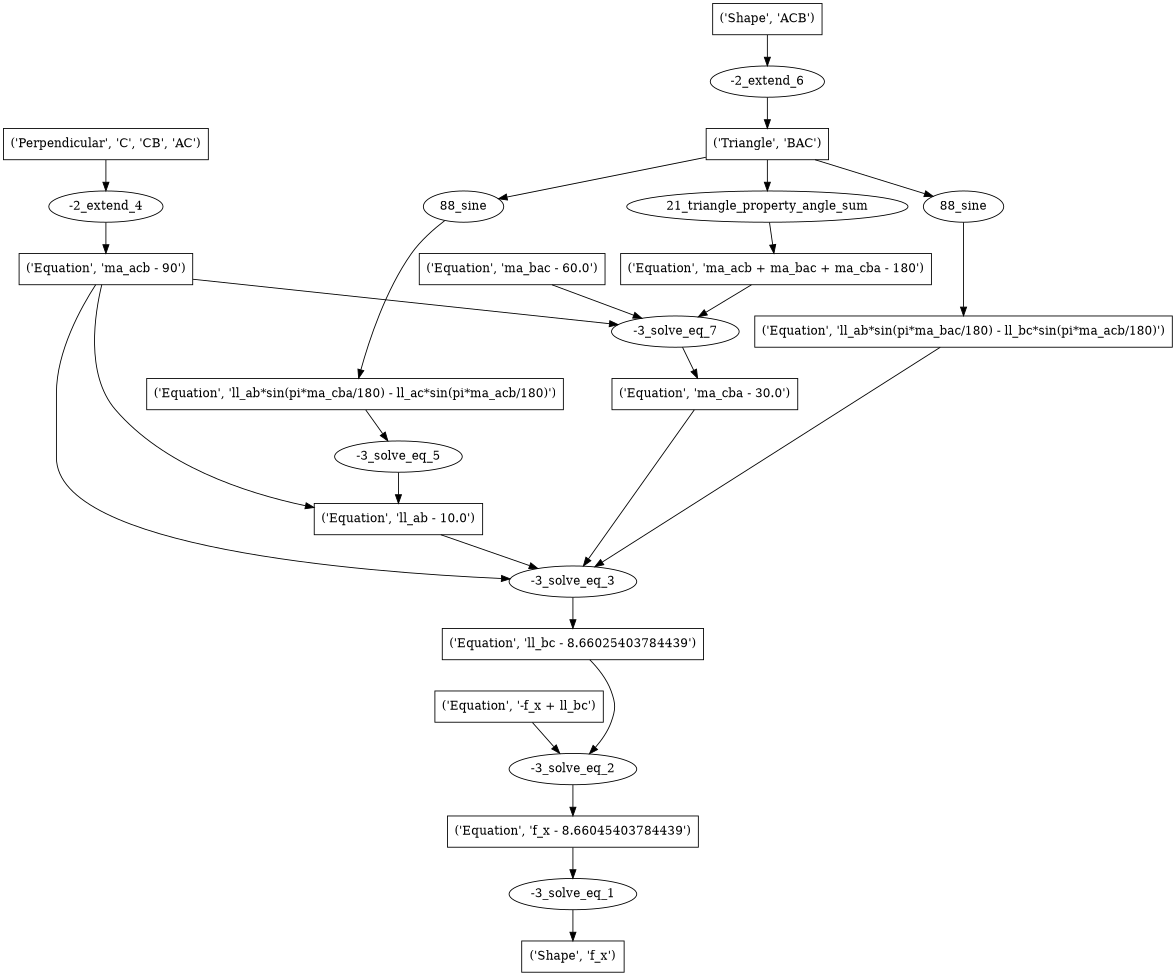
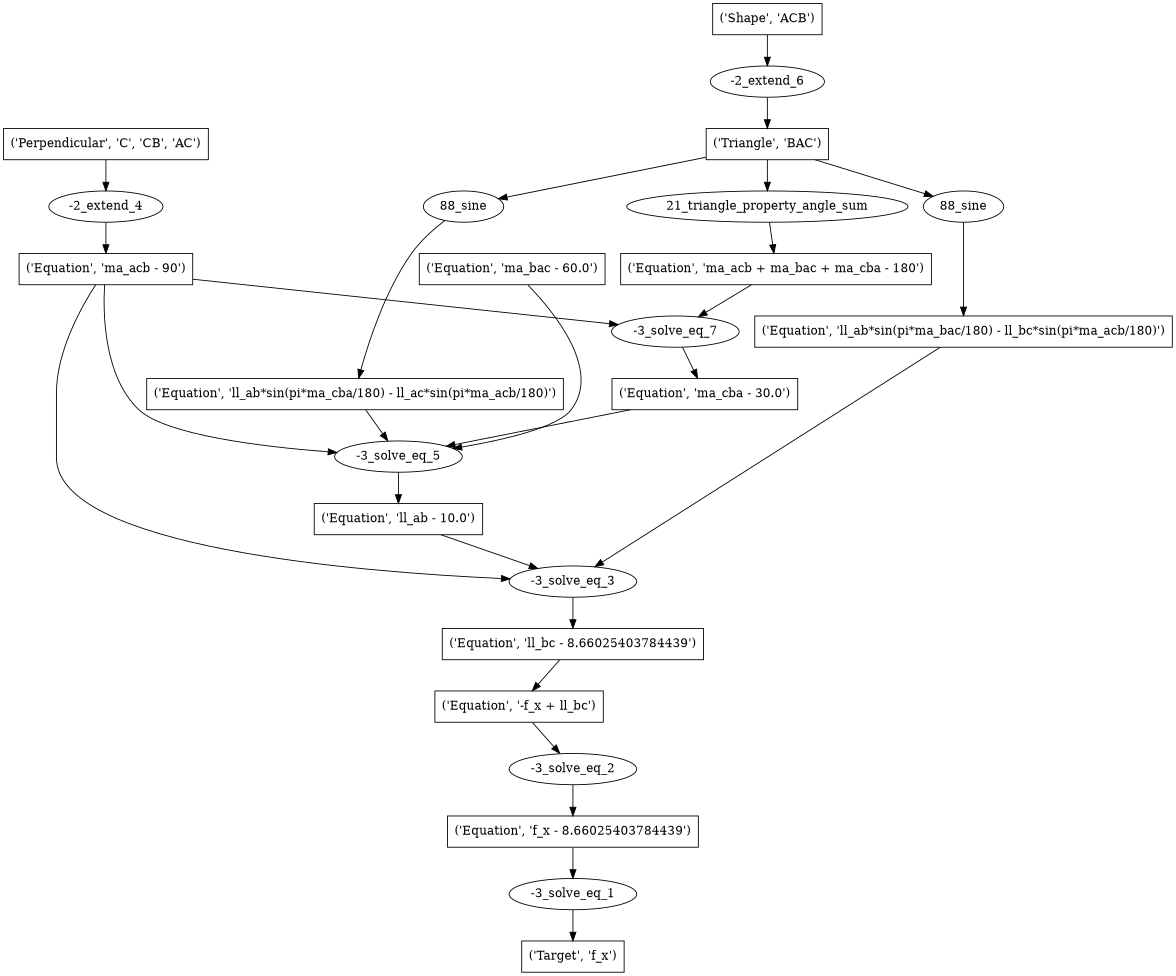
  digraph {
    node [shape=box]
-   n1 [label="('Shape', 'f_x')"]
+   n1 [label="('Target', 'f_x')"]
    n2 [label="-3_solve_eq_1" shape=""]
-   n3 [label="('Equation', 'f_x - 8.66045403784439')"]
+   n3 [label="('Equation', 'f_x - 8.66025403784439')"]
    n4 [label="-3_solve_eq_2" shape=""]
    n5 [label="('Equation', '-f_x + ll_bc')"]
    n6 [label="('Equation', 'll_bc - 8.66025403784439')"]
    n7 [label="-3_solve_eq_3" shape=""]
    n8 [label="('Equation', 'ma_bac - 60.0')"]
    n9 [label="-3_solve_eq_7" shape=""]
    n10 [label="('Equation', 'ma_cba - 30.0')"]
    n11 [label="('Equation', 'ma_acb - 90')"]
    n12 [label="-3_solve_eq_5" shape=""]
    n13 [label="('Equation', 'll_ab - 10.0')"]
    n14 [label="('Equation', 'll_ab*sin(pi*ma_bac/180) - ll_bc*sin(pi*ma_acb/180)')"]
    n15 [label="-2_extend_4" shape=""]
    n16 [label="('Perpendicular', 'C', 'CB', 'AC')"]
    n17 [label="88_sine" shape=""]
    n18 [label="('Triangle', 'BAC')"]
    n19 [label="88_sine" shape=""]
    n20 [label="21_triangle_property_angle_sum" shape=""]
    n21 [label="('Equation', 'll_ab*sin(pi*ma_cba/180) - ll_ac*sin(pi*ma_acb/180)')"]
    n22 [label="('Equation', 'ma_acb + ma_bac + ma_cba - 180')"]
    n23 [label="-2_extend_6" shape=""]
    n24 [label="('Shape', 'ACB')"]
    n2 -> n1
    n3 -> n2
    n4 -> n3
    n5 -> n4
-   n6 -> n4
+   n6 -> n5
    n7 -> n6
-   n8 -> n9
+   n8 -> n12
    n9 -> n10
-   n10 -> n7
+   n10 -> n12
    n11 -> n7
    n11 -> n9
-   n11 -> n13
+   n11 -> n12
    n12 -> n13
    n13 -> n7
    n14 -> n7
    n15 -> n11
    n16 -> n15
    n17 -> n14
    n18 -> n17
    n18 -> n19
    n18 -> n20
    n19 -> n21
    n20 -> n22
    n21 -> n12
    n22 -> n9
    n23 -> n18
    n24 -> n23
  }
